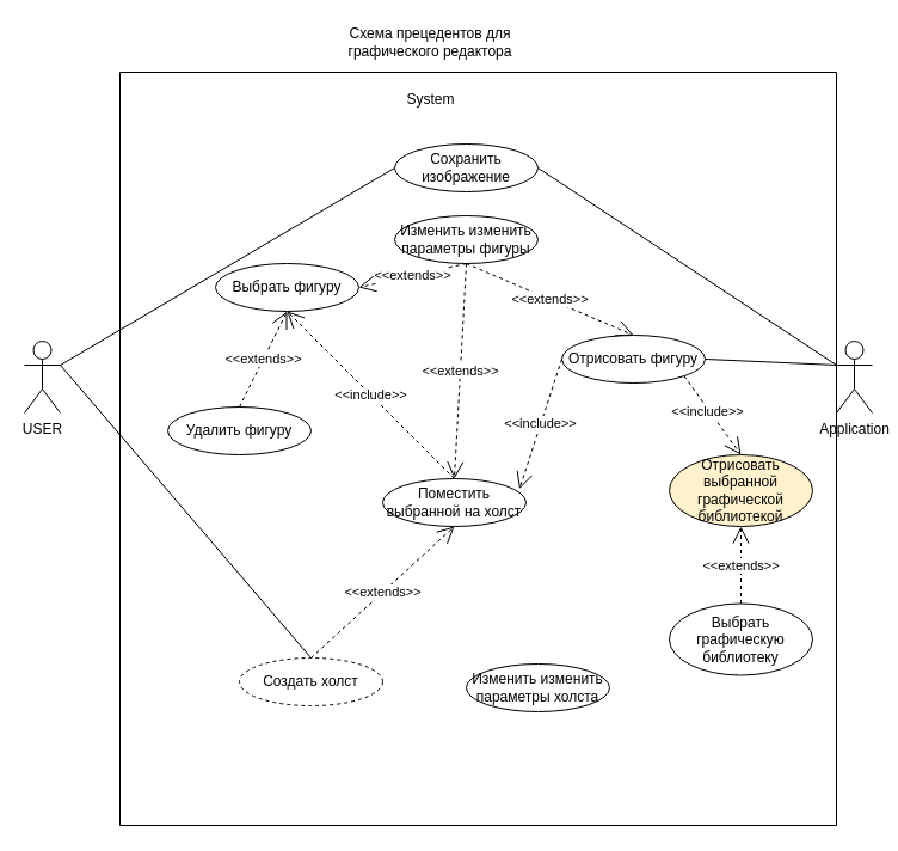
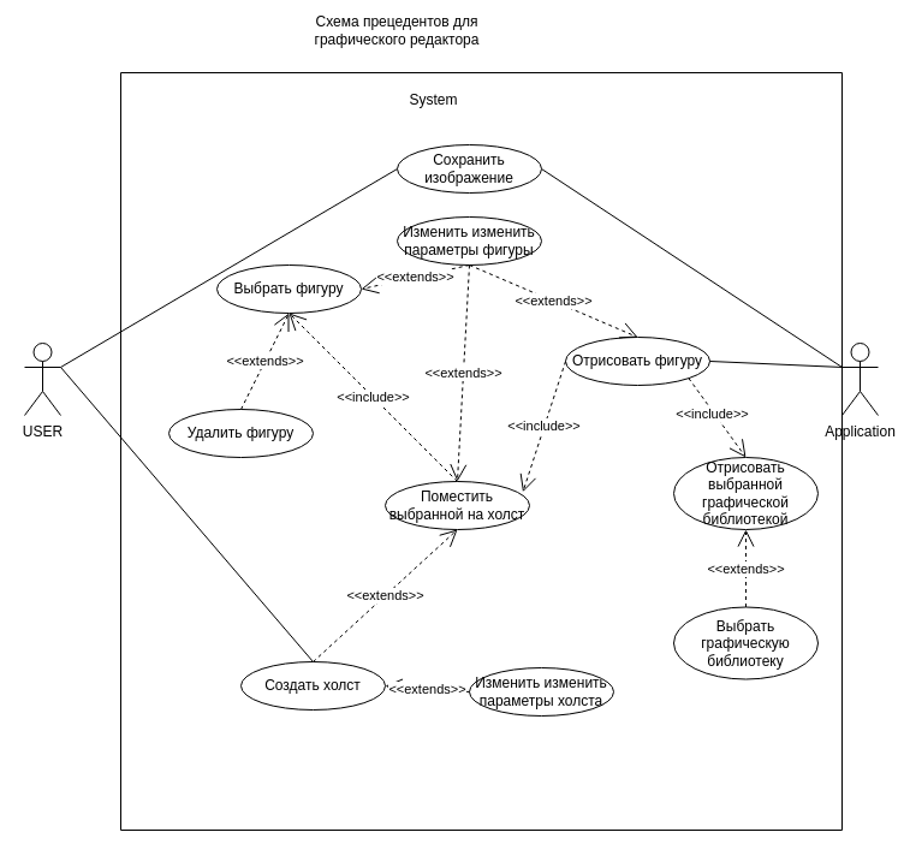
  <mxCell id="0" />
  <mxCell id="1" parent="0" />
  <mxCell id="2" value="USER" style="shape=umlActor;verticalLabelPosition=bottom;verticalAlign=top;html=1;" parent="1" vertex="1"><mxGeometry x="20" y="285" width="30" height="60" as="geometry" /></mxCell>
  <mxCell id="3" value="" style="endArrow=none;html=1;rounded=0;exitX=1;exitY=0.333;exitDx=0;exitDy=0;exitPerimeter=0;entryX=0.5;entryY=0;entryDx=0;entryDy=0;" parent="1" source="2" target="20" edge="1"><mxGeometry width="50" height="50" relative="1" as="geometry"><mxPoint x="200" y="350" as="sourcePoint" /><mxPoint x="250" y="300" as="targetPoint" /></mxGeometry></mxCell>
  <mxCell id="4" value="" style="endArrow=none;html=1;rounded=0;entryX=0;entryY=0.5;entryDx=0;entryDy=0;exitX=1;exitY=0.333;exitDx=0;exitDy=0;exitPerimeter=0;" parent="1" source="2" target="14" edge="1"><mxGeometry width="50" height="50" relative="1" as="geometry"><mxPoint x="200" y="350" as="sourcePoint" /><mxPoint x="250" y="300" as="targetPoint" /></mxGeometry></mxCell>
  <mxCell id="5" value="Application" style="shape=umlActor;verticalLabelPosition=bottom;verticalAlign=top;html=1;" parent="1" vertex="1"><mxGeometry x="700" y="285" width="30" height="60" as="geometry" /></mxCell>
  <mxCell id="6" value="" style="endArrow=none;html=1;rounded=0;exitX=0;exitY=0.333;exitDx=0;exitDy=0;exitPerimeter=0;entryX=1;entryY=0.5;entryDx=0;entryDy=0;" parent="1" source="5" target="14" edge="1"><mxGeometry width="50" height="50" relative="1" as="geometry"><mxPoint x="230" y="330" as="sourcePoint" /><mxPoint x="280" y="280" as="targetPoint" /></mxGeometry></mxCell>
  <mxCell id="7" value="" style="swimlane;startSize=0;" parent="1" vertex="1"><mxGeometry x="100" y="60" width="600" height="630" as="geometry"><mxRectangle x="120" y="120" width="50" height="40" as="alternateBounds" /></mxGeometry></mxCell>
  <mxCell id="8" value="Отрисовать фигуру" style="ellipse;whiteSpace=wrap;html=1;" parent="7" vertex="1"><mxGeometry x="370" y="220" width="120" height="40" as="geometry" /></mxCell>
  <mxCell id="9" value="Изменить изменить параметры фигуры" style="ellipse;whiteSpace=wrap;html=1;" parent="7" vertex="1"><mxGeometry x="230" y="120" width="120" height="40" as="geometry" /></mxCell>
  <mxCell id="10" value="&amp;lt;&amp;lt;extends&amp;gt;&amp;gt;" style="endArrow=open;endSize=12;dashed=1;html=1;rounded=0;entryX=0.5;entryY=0;entryDx=0;entryDy=0;exitX=0.5;exitY=1;exitDx=0;exitDy=0;" parent="7" source="9" target="8" edge="1"><mxGeometry width="160" relative="1" as="geometry"><mxPoint x="280" y="390" as="sourcePoint" /><mxPoint x="150" y="370" as="targetPoint" /></mxGeometry></mxCell>
- <mxCell id="11" value="Отрисовать выбранной графической библиотекой" style="ellipse;whiteSpace=wrap;html=1;fillColor=#fff2cc;" parent="7" vertex="1"><mxGeometry x="460" y="320" width="120" height="60" as="geometry" /></mxCell>
+ <mxCell id="11" value="Отрисовать выбранной графической библиотекой" style="ellipse;whiteSpace=wrap;html=1;" parent="7" vertex="1"><mxGeometry x="460" y="320" width="120" height="60" as="geometry" /></mxCell>
  <mxCell id="12" value="" style="endArrow=open;endSize=12;dashed=1;html=1;rounded=0;exitX=1;exitY=1;exitDx=0;exitDy=0;entryX=0.5;entryY=0;entryDx=0;entryDy=0;" parent="7" source="8" target="11" edge="1"><mxGeometry width="160" relative="1" as="geometry"><mxPoint x="220" y="200" as="sourcePoint" /><mxPoint x="380" y="200" as="targetPoint" /></mxGeometry></mxCell>
  <mxCell id="13" value="&amp;lt;&amp;lt;include&amp;gt;&amp;gt;" style="edgeLabel;html=1;align=center;verticalAlign=middle;resizable=0;points=[];" parent="12" vertex="1" connectable="0"><mxGeometry x="-0.142" y="-2" relative="1" as="geometry"><mxPoint as="offset" /></mxGeometry></mxCell>
  <mxCell id="14" value="Сохранить изображение" style="ellipse;whiteSpace=wrap;html=1;" parent="7" vertex="1"><mxGeometry x="230" y="60" width="120" height="40" as="geometry" /></mxCell>
  <mxCell id="15" value="Выбрать фигуру" style="ellipse;whiteSpace=wrap;html=1;" parent="7" vertex="1"><mxGeometry x="80" y="160" width="120" height="40" as="geometry" /></mxCell>
  <mxCell id="16" value="Поместить выбранной на холст" style="ellipse;whiteSpace=wrap;html=1;" parent="7" vertex="1"><mxGeometry x="220" y="340" width="120" height="40" as="geometry" /></mxCell>
  <mxCell id="17" value="&amp;lt;&amp;lt;include&amp;gt;&amp;gt;" style="endArrow=open;endSize=12;dashed=1;html=1;rounded=0;exitX=0.5;exitY=0;exitDx=0;exitDy=0;entryX=0.5;entryY=1;entryDx=0;entryDy=0;" parent="7" source="16" target="15" edge="1"><mxGeometry width="160" relative="1" as="geometry"><mxPoint x="20" y="190" as="sourcePoint" /><mxPoint x="180" y="190" as="targetPoint" /></mxGeometry></mxCell>
  <mxCell id="18" value="&amp;lt;&amp;lt;extends&amp;gt;&amp;gt;" style="endArrow=open;endSize=12;dashed=1;html=1;rounded=0;entryX=1;entryY=0.5;entryDx=0;entryDy=0;exitX=0.5;exitY=1;exitDx=0;exitDy=0;" parent="7" source="9" target="15" edge="1"><mxGeometry width="160" relative="1" as="geometry"><mxPoint x="60" y="230" as="sourcePoint" /><mxPoint x="220" y="230" as="targetPoint" /></mxGeometry></mxCell>
  <mxCell id="19" value="&amp;lt;&amp;lt;include&amp;gt;&amp;gt;" style="endArrow=open;endSize=12;dashed=1;html=1;rounded=0;exitX=0;exitY=0.5;exitDx=0;exitDy=0;entryX=0.954;entryY=0.219;entryDx=0;entryDy=0;entryPerimeter=0;" parent="7" source="8" target="16" edge="1"><mxGeometry width="160" relative="1" as="geometry"><mxPoint x="210" y="305" as="sourcePoint" /><mxPoint x="210" y="210" as="targetPoint" /></mxGeometry></mxCell>
- <mxCell id="20" value="Создать холст&lt;br&gt;" style="ellipse;whiteSpace=wrap;html=1;dashed=1;" vertex="1" parent="7"><mxGeometry x="100" y="490" width="120" height="40" as="geometry" /></mxCell>
+ <mxCell id="20" value="Создать холст&lt;br&gt;" style="ellipse;whiteSpace=wrap;html=1;" vertex="1" parent="7"><mxGeometry x="100" y="490" width="120" height="40" as="geometry" /></mxCell>
  <mxCell id="21" value="Изменить изменить параметры холста" style="ellipse;whiteSpace=wrap;html=1;" vertex="1" parent="7"><mxGeometry x="290" y="495" width="120" height="40" as="geometry" /></mxCell>
+ <mxCell id="22" value="&amp;lt;&amp;lt;extends&amp;gt;&amp;gt;" style="endArrow=open;endSize=12;dashed=1;html=1;rounded=0;entryX=1;entryY=0.5;entryDx=0;entryDy=0;exitX=0;exitY=0.5;exitDx=0;exitDy=0;" edge="1" parent="7" source="21" target="20"><mxGeometry width="160" relative="1" as="geometry"><mxPoint x="130" y="630" as="sourcePoint" /><mxPoint x="160" y="505" as="targetPoint" /></mxGeometry></mxCell>
  <mxCell id="23" value="&amp;lt;&amp;lt;extends&amp;gt;&amp;gt;" style="endArrow=open;endSize=12;dashed=1;html=1;rounded=0;entryX=0.5;entryY=1;entryDx=0;entryDy=0;exitX=0.5;exitY=0;exitDx=0;exitDy=0;" edge="1" parent="7" source="20" target="16"><mxGeometry width="160" relative="1" as="geometry"><mxPoint x="190" y="525" as="sourcePoint" /><mxPoint x="160" y="485" as="targetPoint" /></mxGeometry></mxCell>
  <mxCell id="24" value="Выбрать графическую библиотеку" style="ellipse;whiteSpace=wrap;html=1;" vertex="1" parent="7"><mxGeometry x="460" y="444.5" width="120" height="60" as="geometry" /></mxCell>
  <mxCell id="25" value="&amp;lt;&amp;lt;extends&amp;gt;&amp;gt;" style="endArrow=open;endSize=12;dashed=1;html=1;rounded=0;entryX=0.5;entryY=1;entryDx=0;entryDy=0;exitX=0.5;exitY=0;exitDx=0;exitDy=0;" edge="1" parent="7" source="24" target="11"><mxGeometry width="160" relative="1" as="geometry"><mxPoint x="380" y="600" as="sourcePoint" /><mxPoint x="410" y="475" as="targetPoint" /></mxGeometry></mxCell>
  <mxCell id="26" value="&amp;lt;&amp;lt;extends&amp;gt;&amp;gt;" style="endArrow=open;endSize=12;dashed=1;html=1;rounded=0;entryX=0.5;entryY=0;entryDx=0;entryDy=0;exitX=0.5;exitY=1;exitDx=0;exitDy=0;" edge="1" parent="7" source="9" target="16"><mxGeometry width="160" relative="1" as="geometry"><mxPoint x="290" y="160" as="sourcePoint" /><mxPoint x="310" y="225" as="targetPoint" /></mxGeometry></mxCell>
  <mxCell id="27" value="Удалить фигуру" style="ellipse;whiteSpace=wrap;html=1;" vertex="1" parent="7"><mxGeometry x="40" y="280" width="120" height="40" as="geometry" /></mxCell>
  <mxCell id="28" value="&amp;lt;&amp;lt;extends&amp;gt;&amp;gt;" style="endArrow=open;endSize=12;dashed=1;html=1;rounded=0;entryX=0.5;entryY=1;entryDx=0;entryDy=0;exitX=0.5;exitY=0;exitDx=0;exitDy=0;" edge="1" parent="7" source="27" target="15"><mxGeometry width="160" relative="1" as="geometry"><mxPoint x="170" y="500" as="sourcePoint" /><mxPoint x="290" y="390" as="targetPoint" /></mxGeometry></mxCell>
  <mxCell id="29" value="System" style="text;html=1;align=center;verticalAlign=middle;resizable=0;points=[];autosize=1;strokeColor=none;fillColor=none;" parent="1" vertex="1"><mxGeometry x="330" y="68" width="60" height="30" as="geometry" /></mxCell>
  <mxCell id="30" value="" style="endArrow=none;html=1;rounded=0;entryX=0;entryY=0.333;entryDx=0;entryDy=0;entryPerimeter=0;exitX=1;exitY=0.5;exitDx=0;exitDy=0;" parent="1" source="8" target="5" edge="1"><mxGeometry width="50" height="50" relative="1" as="geometry"><mxPoint x="290" y="330" as="sourcePoint" /><mxPoint x="340" y="280" as="targetPoint" /></mxGeometry></mxCell>
- <mxCell id="31" value="Схема прeцедентов для графического редактора" style="text;html=1;strokeColor=none;fillColor=none;align=center;verticalAlign=middle;whiteSpace=wrap;rounded=0;" parent="1" vertex="1"><mxGeometry x="265" y="20" width="190" height="30" as="geometry" /></mxCell>
+ <mxCell id="31" value="Схема прeцедентов для графического редактора" style="text;html=1;strokeColor=none;fillColor=none;align=center;verticalAlign=middle;whiteSpace=wrap;rounded=0;" parent="1" vertex="1"><mxGeometry x="235" y="10" width="190" height="30" as="geometry" /></mxCell>
